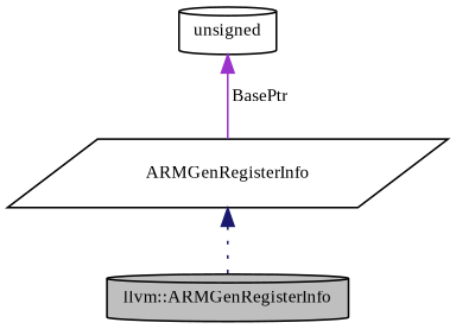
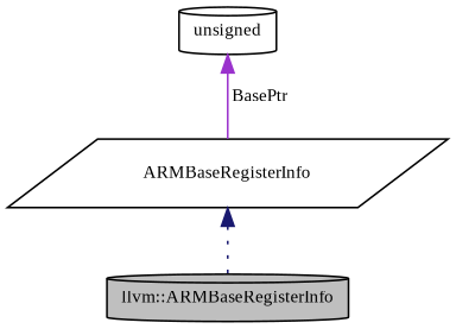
  digraph {
    fontname="Liberation Serif"
    node [color=black fontname="Liberation Serif" fontsize=10 shape=cylinder]
    edge [dir=back fontname="Liberation Serif" fontsize=10 labelfontname=Helvetica labelfontsize=10]
-   n1 [fillcolor=grey75 fontcolor=black height=0.2 label="llvm::ARMGenRegisterInfo" style=filled width=0.4]
-   n2 [height=0.2 label=ARMGenRegisterInfo shape=parallelogram width=0.4]
+   n1 [fillcolor=grey75 fontcolor=black height=0.2 label="llvm::ARMBaseRegisterInfo" style=filled width=0.4]
+   n2 [height=0.2 label=ARMBaseRegisterInfo shape=parallelogram width=0.4]
    n3 [height=0.2 label=unsigned width=0.4]
    n2 -> n1 [color=midnightblue style=dotted]
    n3 -> n2 [color=darkorchid3 label=" BasePtr" style=solid]
  }
